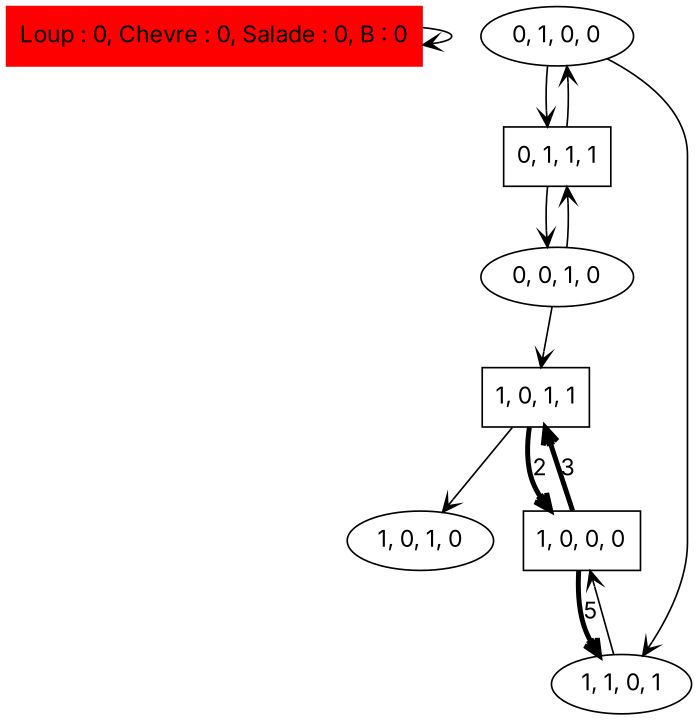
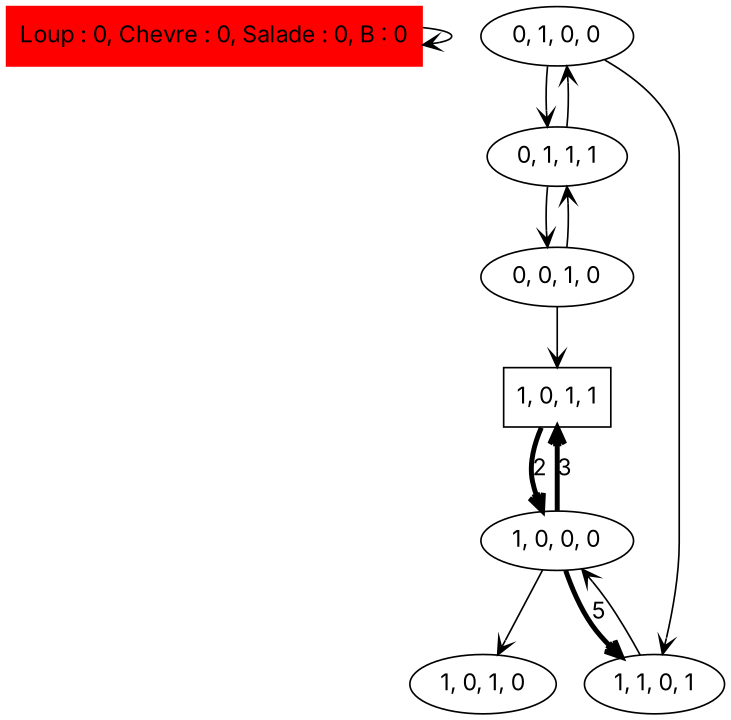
  digraph {
    fontname=Inter
    node [fontname=Inter]
    edge [arrowhead=open fontname=Inter]
    n1 [color=red label="Loup : 0, Chevre : 0, Salade : 0, B : 0" shape=box style=filled]
    "1, 0, 1, 1" [shape=box]
    "1, 0, 1, 0"
-   "1, 0, 0, 0" [shape=box]
+   "1, 0, 0, 0"
    "0, 0, 1, 0"
-   "0, 1, 1, 1" [shape=box]
+   "0, 1, 1, 1"
    "1, 1, 0, 1"
    "0, 1, 0, 0"
    n1 -> n1
-   "1, 0, 1, 1" -> "1, 0, 1, 0"
+   "1, 0, 0, 0" -> "1, 0, 1, 0"
    "1, 0, 1, 1" -> "1, 0, 0, 0" [label=2 penwidth=3]
    "1, 0, 0, 0" -> "1, 0, 1, 1" [label=3 penwidth=3]
    "1, 0, 0, 0" -> "1, 1, 0, 1" [label=5 penwidth=3]
    "0, 0, 1, 0" -> "1, 0, 1, 1"
    "0, 0, 1, 0" -> "0, 1, 1, 1"
    "0, 1, 1, 1" -> "0, 0, 1, 0"
    "0, 1, 1, 1" -> "0, 1, 0, 0"
    "1, 1, 0, 1" -> "1, 0, 0, 0"
    "0, 1, 0, 0" -> "0, 1, 1, 1"
    "0, 1, 0, 0" -> "1, 1, 0, 1"
  }
